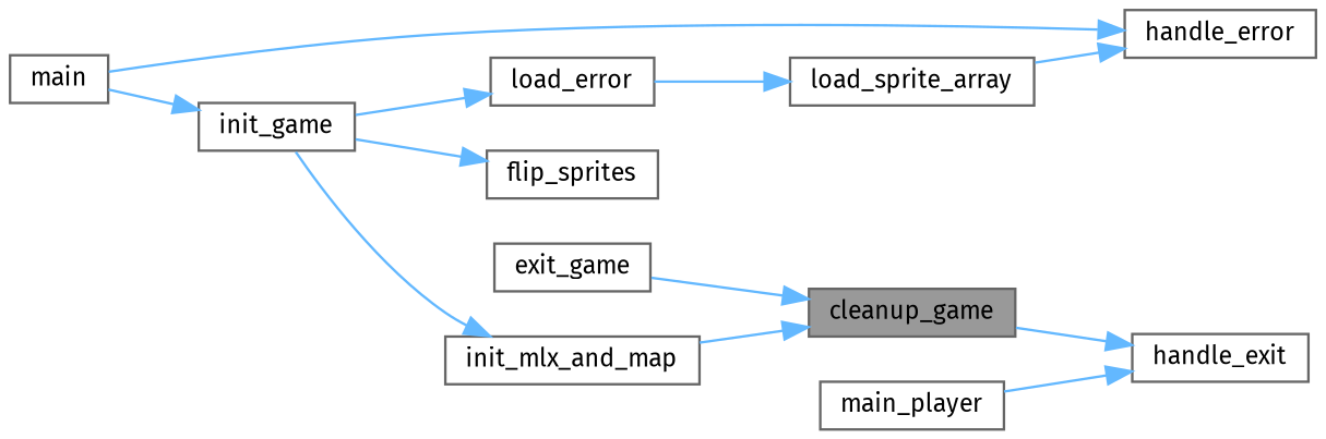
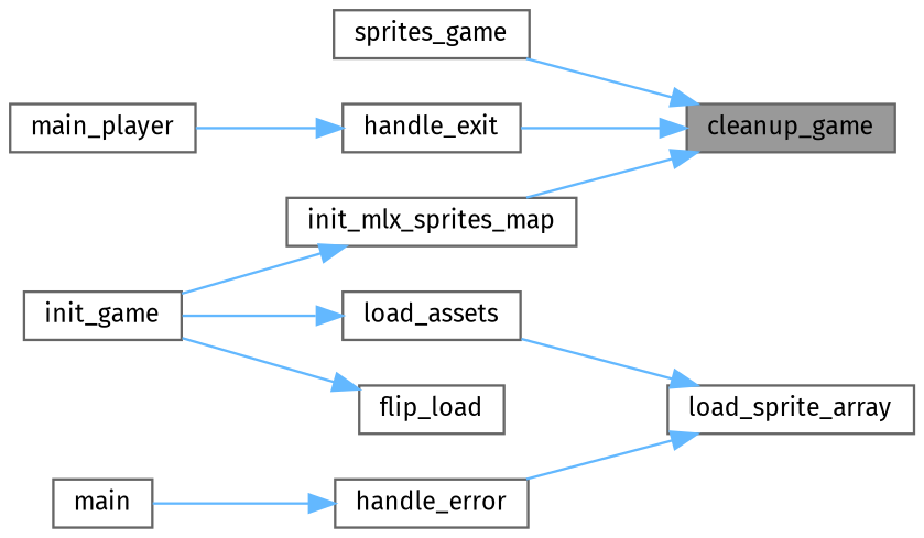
  digraph {
    fontname="Fira Sans"
    rankdir=RL
    node [color=grey40 fillcolor=white fontname="Fira Sans" fontsize=10 shape=box style=filled]
    edge [color=steelblue1 dir=back fontname="Fira Sans" fontsize=10 labelfontname=Helvetica labelfontsize=10 style=solid]
    n1 [color=gray40 fillcolor=grey60 fontcolor=black height=0.2 label=cleanup_game width=0.4]
-   n2 [height=0.2 label=exit_game width=0.4]
+   n2 [height=0.2 label=sprites_game width=0.4]
    n3 [height=0.2 label=handle_exit width=0.4]
-   n4 [height=0.2 label=init_mlx_and_map width=0.4]
+   n4 [height=0.2 label=init_mlx_sprites_map width=0.4]
    n5 [height=0.2 label=handle_error width=0.4]
    n6 [height=0.2 label=main width=0.4]
    n7 [height=0.2 label=load_sprite_array width=0.4]
    n8 [height=0.2 label=main_player width=0.4]
    n9 [height=0.2 label=init_game width=0.4]
-   n10 [height=0.2 label=load_error width=0.4]
-   n11 [height=0.2 label=flip_sprites width=0.4]
+   n10 [height=0.2 label=load_assets width=0.4]
+   n11 [height=0.2 label=flip_load width=0.4]
    n1 -> n2
-   n3 -> n1
+   n1 -> n3
    n1 -> n4
    n3 -> n8
    n4 -> n9
    n5 -> n6
-   n5 -> n7
+   n7 -> n5
    n7 -> n10
-   n9 -> n6
    n10 -> n9
    n11 -> n9
  }
